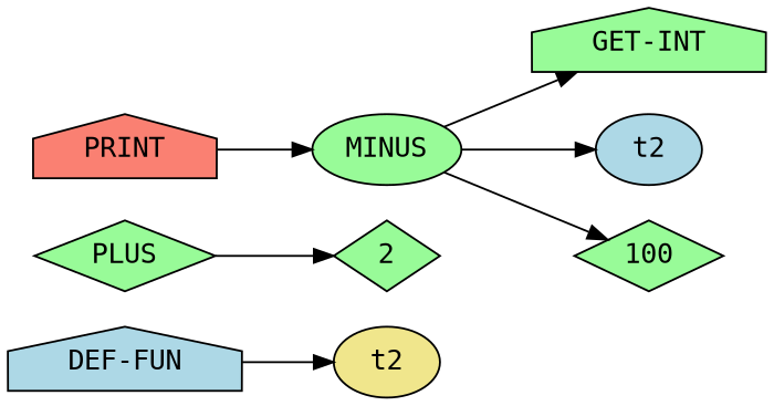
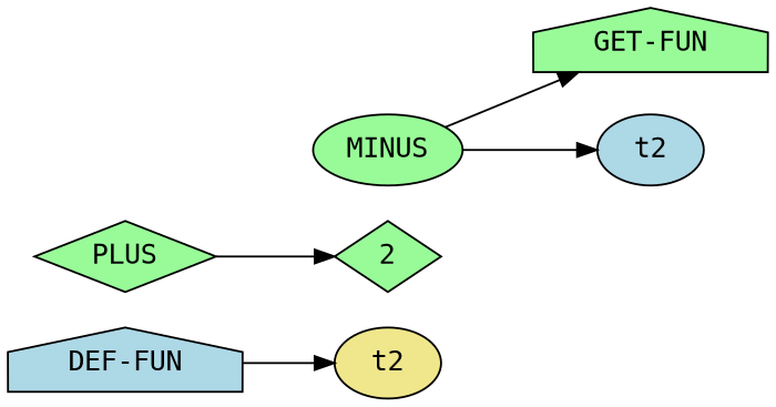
  digraph {
    rankdir=LR
    node [fillcolor=palegreen fontname=monospace shape=ellipse style=filled]
    n1 [fillcolor=khaki label=t2]
    n2 [label=2 shape=diamond]
-   n3 [label="GET-INT" shape=house]
+   n3 [label="GET-FUN" shape=house]
    n4 [label=PLUS shape=diamond]
    n5 [fillcolor=lightblue label=t2]
-   n6 [label=100 shape=diamond]
    n7 [label=MINUS]
-   n8 [fillcolor=salmon label=PRINT shape=house]
    n9 [fillcolor=lightblue label="DEF-FUN" shape=house]
    n4 -> n2
    n7 -> n3
    n7 -> n5
-   n7 -> n6
-   n8 -> n7
    n9 -> n1
  }
